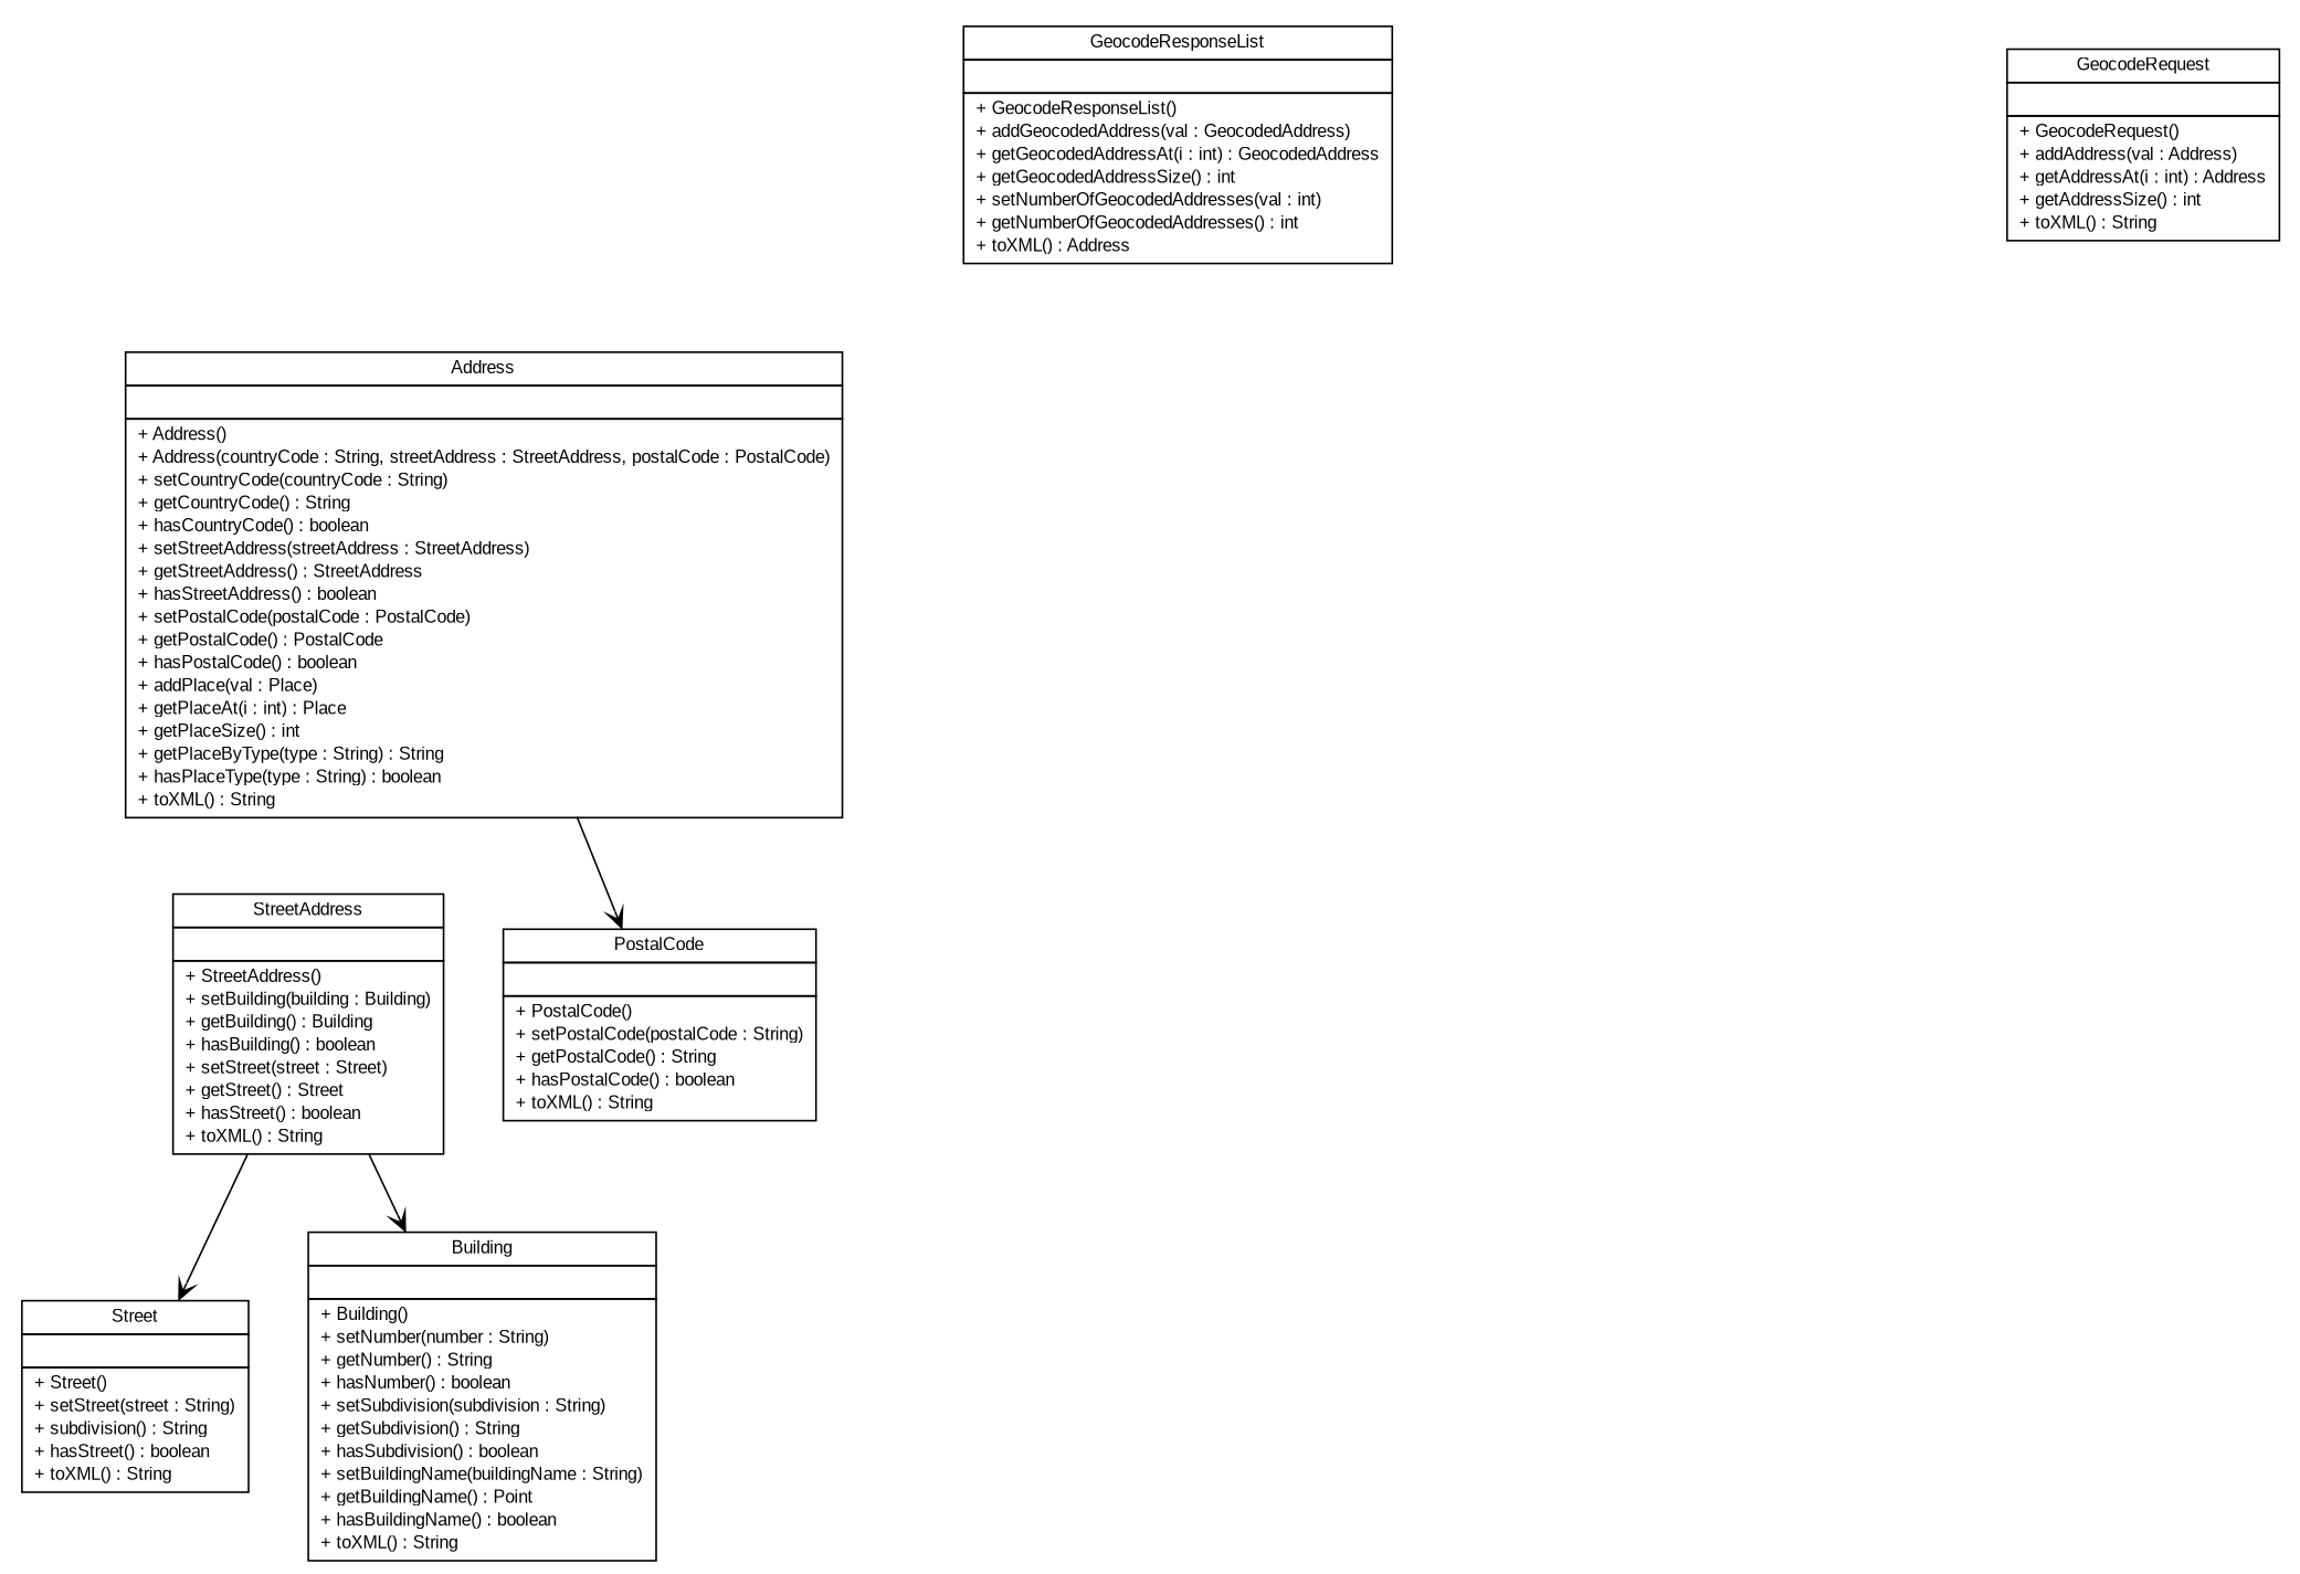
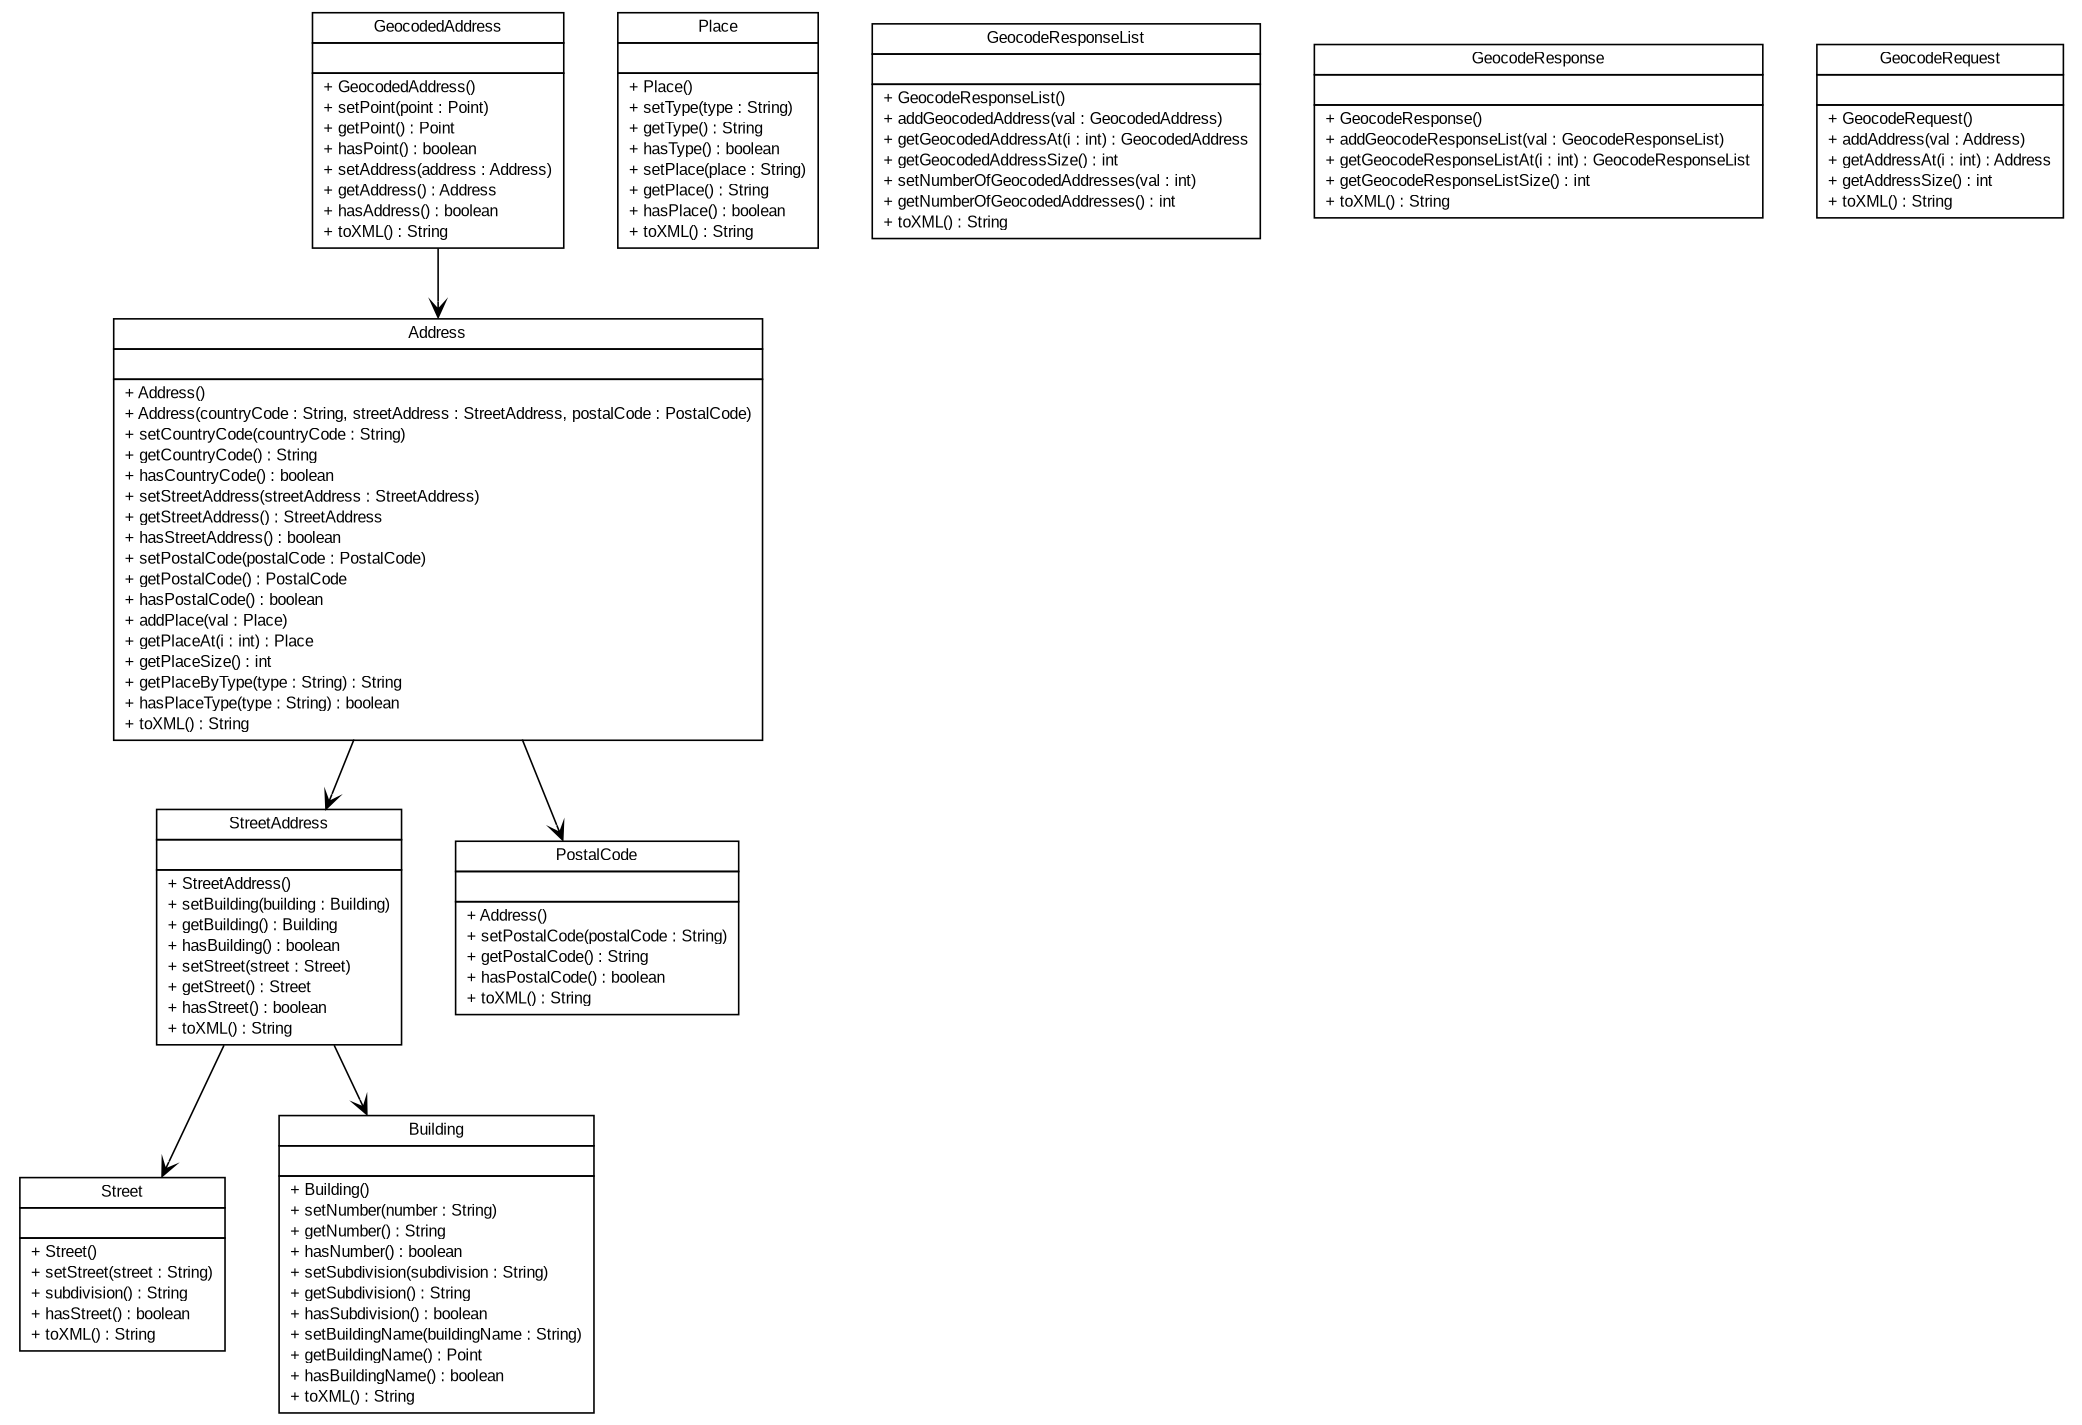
  digraph {
    nodesep=0.25
    ranksep=0.5
    node [fontcolor=black fontname=arial fontsize=10.0 shape=plaintext]
    edge [arrowhead=open color=black fontcolor=black fontname=arial fontsize=10.0 headport=p labelfontname=arial labelfontsize=10 tailport=p]
    n1 [label=<<table title="nl.mineleni.openls.databinding.openls.StreetAddress" border="0" cellborder="1" cellspacing="0" cellpadding="2" port="p" href="./StreetAddress.html"> 		<tr><td><table border="0" cellspacing="0" cellpadding="1"> <tr><td align="center" balign="center"> StreetAddress </td></tr> 		</table></td></tr> 		<tr><td><table border="0" cellspacing="0" cellpadding="1"> <tr><td align="left" balign="left">  </td></tr> 		</table></td></tr> 		<tr><td><table border="0" cellspacing="0" cellpadding="1"> <tr><td align="left" balign="left"> + StreetAddress() </td></tr> <tr><td align="left" balign="left"> + setBuilding(building : Building) </td></tr> <tr><td align="left" balign="left"> + getBuilding() : Building </td></tr> <tr><td align="left" balign="left"> + hasBuilding() : boolean </td></tr> <tr><td align="left" balign="left"> + setStreet(street : Street) </td></tr> <tr><td align="left" balign="left"> + getStreet() : Street </td></tr> <tr><td align="left" balign="left"> + hasStreet() : boolean </td></tr> <tr><td align="left" balign="left"> + toXML() : String </td></tr> 		</table></td></tr> 		</table>>]
    n2 [label=<<table title="nl.mineleni.openls.databinding.openls.Street" border="0" cellborder="1" cellspacing="0" cellpadding="2" port="p" href="./Street.html"> 		<tr><td><table border="0" cellspacing="0" cellpadding="1"> <tr><td align="center" balign="center"> Street </td></tr> 		</table></td></tr> 		<tr><td><table border="0" cellspacing="0" cellpadding="1"> <tr><td align="left" balign="left">  </td></tr> 		</table></td></tr> 		<tr><td><table border="0" cellspacing="0" cellpadding="1"> <tr><td align="left" balign="left"> + Street() </td></tr> <tr><td align="left" balign="left"> + setStreet(street : String) </td></tr> <tr><td align="left" balign="left"> + subdivision() : String </td></tr> <tr><td align="left" balign="left"> + hasStreet() : boolean </td></tr> <tr><td align="left" balign="left"> + toXML() : String </td></tr> 		</table></td></tr> 		</table>>]
    n3 [label=<<table title="nl.mineleni.openls.databinding.openls.Building" border="0" cellborder="1" cellspacing="0" cellpadding="2" port="p" href="./Building.html"> 		<tr><td><table border="0" cellspacing="0" cellpadding="1"> <tr><td align="center" balign="center"> Building </td></tr> 		</table></td></tr> 		<tr><td><table border="0" cellspacing="0" cellpadding="1"> <tr><td align="left" balign="left">  </td></tr> 		</table></td></tr> 		<tr><td><table border="0" cellspacing="0" cellpadding="1"> <tr><td align="left" balign="left"> + Building() </td></tr> <tr><td align="left" balign="left"> + setNumber(number : String) </td></tr> <tr><td align="left" balign="left"> + getNumber() : String </td></tr> <tr><td align="left" balign="left"> + hasNumber() : boolean </td></tr> <tr><td align="left" balign="left"> + setSubdivision(subdivision : String) </td></tr> <tr><td align="left" balign="left"> + getSubdivision() : String </td></tr> <tr><td align="left" balign="left"> + hasSubdivision() : boolean </td></tr> <tr><td align="left" balign="left"> + setBuildingName(buildingName : String) </td></tr> <tr><td align="left" balign="left"> + getBuildingName() : Point </td></tr> <tr><td align="left" balign="left"> + hasBuildingName() : boolean </td></tr> <tr><td align="left" balign="left"> + toXML() : String </td></tr> 		</table></td></tr> 		</table>>]
-   n4 [label=<<table title="nl.mineleni.openls.databinding.openls.PostalCode" border="0" cellborder="1" cellspacing="0" cellpadding="2" port="p" href="./PostalCode.html"> 		<tr><td><table border="0" cellspacing="0" cellpadding="1"> <tr><td align="center" balign="center"> PostalCode </td></tr> 		</table></td></tr> 		<tr><td><table border="0" cellspacing="0" cellpadding="1"> <tr><td align="left" balign="left">  </td></tr> 		</table></td></tr> 		<tr><td><table border="0" cellspacing="0" cellpadding="1"> <tr><td align="left" balign="left"> + PostalCode() </td></tr> <tr><td align="left" balign="left"> + setPostalCode(postalCode : String) </td></tr> <tr><td align="left" balign="left"> + getPostalCode() : String </td></tr> <tr><td align="left" balign="left"> + hasPostalCode() : boolean </td></tr> <tr><td align="left" balign="left"> + toXML() : String </td></tr> 		</table></td></tr> 		</table>>]
-   n6 [label=<<table title="nl.mineleni.openls.databinding.openls.GeocodeResponseList" border="0" cellborder="1" cellspacing="0" cellpadding="2" port="p" href="./GeocodeResponseList.html"> 		<tr><td><table border="0" cellspacing="0" cellpadding="1"> <tr><td align="center" balign="center"> GeocodeResponseList </td></tr> 		</table></td></tr> 		<tr><td><table border="0" cellspacing="0" cellpadding="1"> <tr><td align="left" balign="left">  </td></tr> 		</table></td></tr> 		<tr><td><table border="0" cellspacing="0" cellpadding="1"> <tr><td align="left" balign="left"> + GeocodeResponseList() </td></tr> <tr><td align="left" balign="left"> + addGeocodedAddress(val : GeocodedAddress) </td></tr> <tr><td align="left" balign="left"> + getGeocodedAddressAt(i : int) : GeocodedAddress </td></tr> <tr><td align="left" balign="left"> + getGeocodedAddressSize() : int </td></tr> <tr><td align="left" balign="left"> + setNumberOfGeocodedAddresses(val : int) </td></tr> <tr><td align="left" balign="left"> + getNumberOfGeocodedAddresses() : int </td></tr> <tr><td align="left" balign="left"> + toXML() : Address </td></tr> 		</table></td></tr> 		</table>>]
+   n4 [label=<<table title="nl.mineleni.openls.databinding.openls.PostalCode" border="0" cellborder="1" cellspacing="0" cellpadding="2" port="p" href="./PostalCode.html"> 		<tr><td><table border="0" cellspacing="0" cellpadding="1"> <tr><td align="center" balign="center"> PostalCode </td></tr> 		</table></td></tr> 		<tr><td><table border="0" cellspacing="0" cellpadding="1"> <tr><td align="left" balign="left">  </td></tr> 		</table></td></tr> 		<tr><td><table border="0" cellspacing="0" cellpadding="1"> <tr><td align="left" balign="left"> + Address() </td></tr> <tr><td align="left" balign="left"> + setPostalCode(postalCode : String) </td></tr> <tr><td align="left" balign="left"> + getPostalCode() : String </td></tr> <tr><td align="left" balign="left"> + hasPostalCode() : boolean </td></tr> <tr><td align="left" balign="left"> + toXML() : String </td></tr> 		</table></td></tr> 		</table>>]
+   n5 [label=<<table title="nl.mineleni.openls.databinding.openls.Place" border="0" cellborder="1" cellspacing="0" cellpadding="2" port="p" href="./Place.html"> 		<tr><td><table border="0" cellspacing="0" cellpadding="1"> <tr><td align="center" balign="center"> Place </td></tr> 		</table></td></tr> 		<tr><td><table border="0" cellspacing="0" cellpadding="1"> <tr><td align="left" balign="left">  </td></tr> 		</table></td></tr> 		<tr><td><table border="0" cellspacing="0" cellpadding="1"> <tr><td align="left" balign="left"> + Place() </td></tr> <tr><td align="left" balign="left"> + setType(type : String) </td></tr> <tr><td align="left" balign="left"> + getType() : String </td></tr> <tr><td align="left" balign="left"> + hasType() : boolean </td></tr> <tr><td align="left" balign="left"> + setPlace(place : String) </td></tr> <tr><td align="left" balign="left"> + getPlace() : String </td></tr> <tr><td align="left" balign="left"> + hasPlace() : boolean </td></tr> <tr><td align="left" balign="left"> + toXML() : String </td></tr> 		</table></td></tr> 		</table>>]
+   n6 [label=<<table title="nl.mineleni.openls.databinding.openls.GeocodeResponseList" border="0" cellborder="1" cellspacing="0" cellpadding="2" port="p" href="./GeocodeResponseList.html"> 		<tr><td><table border="0" cellspacing="0" cellpadding="1"> <tr><td align="center" balign="center"> GeocodeResponseList </td></tr> 		</table></td></tr> 		<tr><td><table border="0" cellspacing="0" cellpadding="1"> <tr><td align="left" balign="left">  </td></tr> 		</table></td></tr> 		<tr><td><table border="0" cellspacing="0" cellpadding="1"> <tr><td align="left" balign="left"> + GeocodeResponseList() </td></tr> <tr><td align="left" balign="left"> + addGeocodedAddress(val : GeocodedAddress) </td></tr> <tr><td align="left" balign="left"> + getGeocodedAddressAt(i : int) : GeocodedAddress </td></tr> <tr><td align="left" balign="left"> + getGeocodedAddressSize() : int </td></tr> <tr><td align="left" balign="left"> + setNumberOfGeocodedAddresses(val : int) </td></tr> <tr><td align="left" balign="left"> + getNumberOfGeocodedAddresses() : int </td></tr> <tr><td align="left" balign="left"> + toXML() : String </td></tr> 		</table></td></tr> 		</table>>]
+   n7 [label=<<table title="nl.mineleni.openls.databinding.openls.GeocodeResponse" border="0" cellborder="1" cellspacing="0" cellpadding="2" port="p" href="./GeocodeResponse.html"> 		<tr><td><table border="0" cellspacing="0" cellpadding="1"> <tr><td align="center" balign="center"> GeocodeResponse </td></tr> 		</table></td></tr> 		<tr><td><table border="0" cellspacing="0" cellpadding="1"> <tr><td align="left" balign="left">  </td></tr> 		</table></td></tr> 		<tr><td><table border="0" cellspacing="0" cellpadding="1"> <tr><td align="left" balign="left"> + GeocodeResponse() </td></tr> <tr><td align="left" balign="left"> + addGeocodeResponseList(val : GeocodeResponseList) </td></tr> <tr><td align="left" balign="left"> + getGeocodeResponseListAt(i : int) : GeocodeResponseList </td></tr> <tr><td align="left" balign="left"> + getGeocodeResponseListSize() : int </td></tr> <tr><td align="left" balign="left"> + toXML() : String </td></tr> 		</table></td></tr> 		</table>>]
    n8 [label=<<table title="nl.mineleni.openls.databinding.openls.GeocodeRequest" border="0" cellborder="1" cellspacing="0" cellpadding="2" port="p" href="./GeocodeRequest.html"> 		<tr><td><table border="0" cellspacing="0" cellpadding="1"> <tr><td align="center" balign="center"> GeocodeRequest </td></tr> 		</table></td></tr> 		<tr><td><table border="0" cellspacing="0" cellpadding="1"> <tr><td align="left" balign="left">  </td></tr> 		</table></td></tr> 		<tr><td><table border="0" cellspacing="0" cellpadding="1"> <tr><td align="left" balign="left"> + GeocodeRequest() </td></tr> <tr><td align="left" balign="left"> + addAddress(val : Address) </td></tr> <tr><td align="left" balign="left"> + getAddressAt(i : int) : Address </td></tr> <tr><td align="left" balign="left"> + getAddressSize() : int </td></tr> <tr><td align="left" balign="left"> + toXML() : String </td></tr> 		</table></td></tr> 		</table>>]
+   n9 [label=<<table title="nl.mineleni.openls.databinding.openls.GeocodedAddress" border="0" cellborder="1" cellspacing="0" cellpadding="2" port="p" href="./GeocodedAddress.html"> 		<tr><td><table border="0" cellspacing="0" cellpadding="1"> <tr><td align="center" balign="center"> GeocodedAddress </td></tr> 		</table></td></tr> 		<tr><td><table border="0" cellspacing="0" cellpadding="1"> <tr><td align="left" balign="left">  </td></tr> 		</table></td></tr> 		<tr><td><table border="0" cellspacing="0" cellpadding="1"> <tr><td align="left" balign="left"> + GeocodedAddress() </td></tr> <tr><td align="left" balign="left"> + setPoint(point : Point) </td></tr> <tr><td align="left" balign="left"> + getPoint() : Point </td></tr> <tr><td align="left" balign="left"> + hasPoint() : boolean </td></tr> <tr><td align="left" balign="left"> + setAddress(address : Address) </td></tr> <tr><td align="left" balign="left"> + getAddress() : Address </td></tr> <tr><td align="left" balign="left"> + hasAddress() : boolean </td></tr> <tr><td align="left" balign="left"> + toXML() : String </td></tr> 		</table></td></tr> 		</table>>]
    n10 [label=<<table title="nl.mineleni.openls.databinding.openls.Address" border="0" cellborder="1" cellspacing="0" cellpadding="2" port="p" href="./Address.html"> 		<tr><td><table border="0" cellspacing="0" cellpadding="1"> <tr><td align="center" balign="center"> Address </td></tr> 		</table></td></tr> 		<tr><td><table border="0" cellspacing="0" cellpadding="1"> <tr><td align="left" balign="left">  </td></tr> 		</table></td></tr> 		<tr><td><table border="0" cellspacing="0" cellpadding="1"> <tr><td align="left" balign="left"> + Address() </td></tr> <tr><td align="left" balign="left"> + Address(countryCode : String, streetAddress : StreetAddress, postalCode : PostalCode) </td></tr> <tr><td align="left" balign="left"> + setCountryCode(countryCode : String) </td></tr> <tr><td align="left" balign="left"> + getCountryCode() : String </td></tr> <tr><td align="left" balign="left"> + hasCountryCode() : boolean </td></tr> <tr><td align="left" balign="left"> + setStreetAddress(streetAddress : StreetAddress) </td></tr> <tr><td align="left" balign="left"> + getStreetAddress() : StreetAddress </td></tr> <tr><td align="left" balign="left"> + hasStreetAddress() : boolean </td></tr> <tr><td align="left" balign="left"> + setPostalCode(postalCode : PostalCode) </td></tr> <tr><td align="left" balign="left"> + getPostalCode() : PostalCode </td></tr> <tr><td align="left" balign="left"> + hasPostalCode() : boolean </td></tr> <tr><td align="left" balign="left"> + addPlace(val : Place) </td></tr> <tr><td align="left" balign="left"> + getPlaceAt(i : int) : Place </td></tr> <tr><td align="left" balign="left"> + getPlaceSize() : int </td></tr> <tr><td align="left" balign="left"> + getPlaceByType(type : String) : String </td></tr> <tr><td align="left" balign="left"> + hasPlaceType(type : String) : boolean </td></tr> <tr><td align="left" balign="left"> + toXML() : String </td></tr> 		</table></td></tr> 		</table>>]
    n1 -> n2
    n1 -> n3
+   n9 -> n10
+   n10 -> n1
    n10 -> n4
  }
